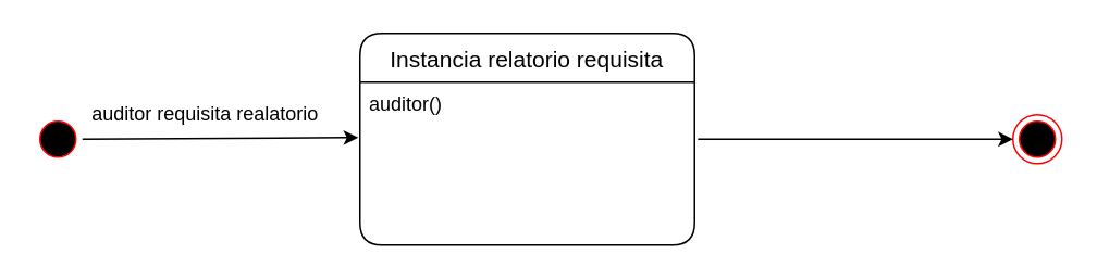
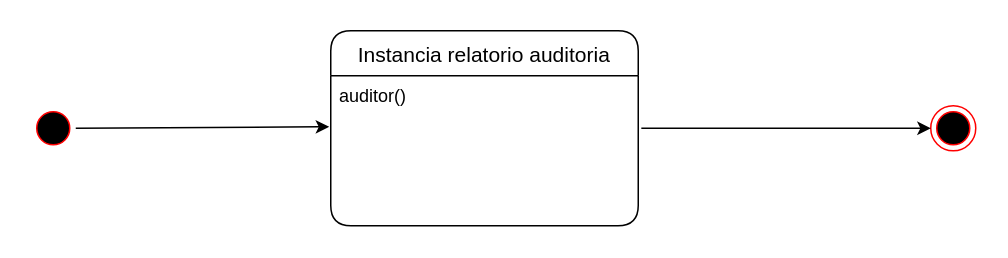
  <mxCell id="0" />
  <mxCell id="1" parent="0" />
  <mxCell id="2" value="" style="ellipse;html=1;shape=endState;fillColor=#000000;strokeColor=#ff0000;" parent="1" vertex="1"><mxGeometry x="620" y="70" width="30" height="30" as="geometry" /></mxCell>
  <mxCell id="3" value="" style="ellipse;html=1;shape=startState;fillColor=#000000;strokeColor=#ff0000;" parent="1" vertex="1"><mxGeometry y="70" width="30" height="30" as="geometry" x="20" /></mxCell>
- <mxCell id="4" value="Instancia relatorio requisita" style="swimlane;childLayout=stackLayout;horizontal=1;startSize=30;horizontalStack=0;rounded=1;fontSize=14;fontStyle=0;strokeWidth=1;resizeParent=0;resizeLast=1;shadow=0;dashed=0;align=center;fillColor=default;" parent="1" vertex="1"><mxGeometry x="220" y="20" width="205" height="130" as="geometry"><mxRectangle x="220" y="320" width="70" height="30" as="alternateBounds" /></mxGeometry></mxCell>
+ <mxCell id="4" value="Instancia relatorio auditoria" style="swimlane;childLayout=stackLayout;horizontal=1;startSize=30;horizontalStack=0;rounded=1;fontSize=14;fontStyle=0;strokeWidth=1;resizeParent=0;resizeLast=1;shadow=0;dashed=0;align=center;fillColor=default;" parent="1" vertex="1"><mxGeometry x="220" y="20" width="205" height="130" as="geometry"><mxRectangle x="220" y="320" width="70" height="30" as="alternateBounds" /></mxGeometry></mxCell>
  <mxCell id="5" value="auditor()" style="align=left;strokeColor=none;fillColor=none;spacingLeft=4;fontSize=12;verticalAlign=top;resizable=0;rotatable=0;part=1;" parent="4" vertex="1"><mxGeometry y="30" width="205" height="100" as="geometry" /></mxCell>
  <mxCell id="6" value="" style="endArrow=classic;html=1;rounded=0;entryX=0;entryY=0.5;entryDx=0;entryDy=0;exitX=1.01;exitY=0.35;exitDx=0;exitDy=0;exitPerimeter=0;" edge="1" parent="1" source="5" target="2"><mxGeometry width="50" height="50" relative="1" as="geometry"><mxPoint x="700" y="170" as="sourcePoint" /><mxPoint x="750" y="120" as="targetPoint" /></mxGeometry></mxCell>
  <mxCell id="7" value="" style="endArrow=classic;html=1;rounded=0;exitX=1;exitY=0.5;exitDx=0;exitDy=0;entryX=-0.005;entryY=0.34;entryDx=0;entryDy=0;entryPerimeter=0;" edge="1" parent="1" source="3" target="5"><mxGeometry width="50" height="50" relative="1" as="geometry"><mxPoint x="700" y="170" as="sourcePoint" /><mxPoint x="210" y="85" as="targetPoint" /></mxGeometry></mxCell>
- <mxCell id="8" value="auditor requisita realatorio" style="text;html=1;align=center;verticalAlign=middle;resizable=0;points=[];autosize=1;strokeColor=none;fillColor=none;" vertex="1" parent="1"><mxGeometry x="50" y="60" width="150" height="20" as="geometry" /></mxCell>
